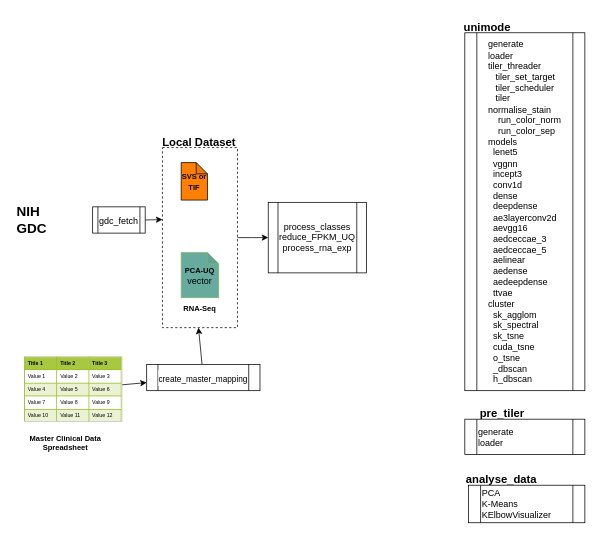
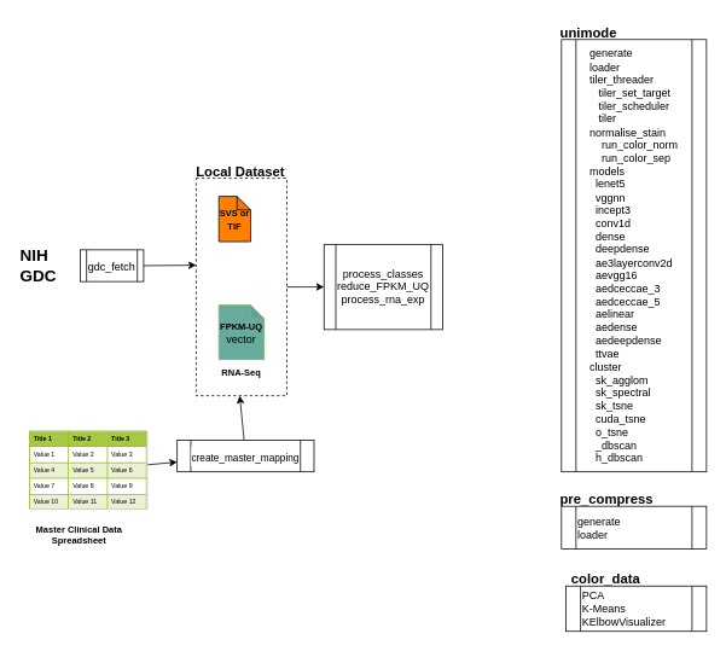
  <mxCell id="0" />
  <mxCell id="1" parent="0" />
  <mxCell id="2" style="edgeStyle=orthogonalEdgeStyle;rounded=0;orthogonalLoop=1;jettySize=auto;html=1;labelBackgroundColor=default;fontSize=15;fontColor=default;strokeColor=default;" edge="1" parent="1" source="3"><mxGeometry relative="1" as="geometry"><mxPoint x="357" y="316" as="targetPoint" /></mxGeometry></mxCell>
  <mxCell id="3" value="" style="rounded=0;whiteSpace=wrap;html=1;fontSize=10;fontColor=default;fillColor=none;gradientColor=none;strokeColor=default;dashed=1;" vertex="1" parent="1"><mxGeometry x="216" y="196" width="100" height="240" as="geometry" /></mxCell>
  <mxCell id="4" value="&lt;font&gt;&lt;b&gt;&lt;font style=&quot;font-size: 10px&quot;&gt;SVS or&lt;br&gt;TIF&lt;/font&gt;&lt;/b&gt;&lt;/font&gt;" style="shape=note;whiteSpace=wrap;html=1;backgroundOutline=1;darkOpacity=0.05;size=15;fillColor=#FF8000;strokeColor=default;fontColor=default;" vertex="1" parent="1"><mxGeometry x="241" y="216" width="35" height="50" as="geometry" /></mxCell>
- <mxCell id="5" value="&lt;div&gt;&lt;font&gt;&lt;b&gt;&lt;font style=&quot;font-size: 10px&quot;&gt;PCA-UQ&lt;/font&gt;&lt;/b&gt;&lt;br&gt;vector&lt;br&gt;&lt;/font&gt;&lt;/div&gt;" style="shape=note;whiteSpace=wrap;html=1;backgroundOutline=1;darkOpacity=0.05;size=15;fillColor=#67AB9F;strokeColor=#82b366;fontColor=default;" vertex="1" parent="1"><mxGeometry x="241" y="336" width="50" height="60" as="geometry" /></mxCell>
+ <mxCell id="5" value="&lt;div&gt;&lt;font&gt;&lt;b&gt;&lt;font style=&quot;font-size: 10px&quot;&gt;FPKM-UQ&lt;/font&gt;&lt;/b&gt;&lt;br&gt;vector&lt;br&gt;&lt;/font&gt;&lt;/div&gt;" style="shape=note;whiteSpace=wrap;html=1;backgroundOutline=1;darkOpacity=0.05;size=15;fillColor=#67AB9F;strokeColor=#82b366;fontColor=default;" vertex="1" parent="1"><mxGeometry x="241" y="336" width="50" height="60" as="geometry" /></mxCell>
  <mxCell id="6" style="edgeStyle=none;rounded=0;orthogonalLoop=1;jettySize=auto;html=1;labelBackgroundColor=default;fontSize=12;fontColor=default;strokeColor=default;" edge="1" parent="1" source="7" target="16"><mxGeometry relative="1" as="geometry" /></mxCell>
  <mxCell id="7" value="&lt;table style=&quot;width: 100% ; height: 100% ; border-collapse: collapse ; font-size: 7px&quot; width=&quot;100%&quot; cellpadding=&quot;4&quot; border=&quot;1&quot;&gt;&lt;tbody&gt;&lt;tr style=&quot;background-color: rgb(167 , 201 , 66) ; border: 1px solid rgb(152 , 191 , 33)&quot;&gt;&lt;th align=&quot;left&quot;&gt;&lt;font style=&quot;font-size: 7px&quot;&gt;Title 1&lt;/font&gt;&lt;/th&gt;&lt;th align=&quot;left&quot;&gt;&lt;font style=&quot;font-size: 7px&quot;&gt;Title 2&lt;/font&gt;&lt;/th&gt;&lt;th align=&quot;left&quot;&gt;&lt;font style=&quot;font-size: 7px&quot;&gt;Title 3&lt;/font&gt;&lt;/th&gt;&lt;/tr&gt;&lt;tr style=&quot;border: 1px solid #98bf21&quot;&gt;&lt;td&gt;&lt;font style=&quot;font-size: 7px&quot;&gt;Value 1&lt;/font&gt;&lt;/td&gt;&lt;td&gt;&lt;font style=&quot;font-size: 7px&quot;&gt;Value 2&lt;/font&gt;&lt;/td&gt;&lt;td&gt;&lt;font style=&quot;font-size: 7px&quot;&gt;Value 3&lt;/font&gt;&lt;/td&gt;&lt;/tr&gt;&lt;tr style=&quot;background-color: #eaf2d3 ; border: 1px solid #98bf21&quot;&gt;&lt;td&gt;&lt;font style=&quot;font-size: 7px&quot;&gt;Value 4&lt;/font&gt;&lt;/td&gt;&lt;td&gt;&lt;font style=&quot;font-size: 7px&quot;&gt;Value 5&lt;/font&gt;&lt;/td&gt;&lt;td&gt;&lt;font style=&quot;font-size: 7px&quot;&gt;Value 6&lt;/font&gt;&lt;/td&gt;&lt;/tr&gt;&lt;tr style=&quot;border: 1px solid #98bf21&quot;&gt;&lt;td&gt;&lt;font style=&quot;font-size: 7px&quot;&gt;Value 7&lt;/font&gt;&lt;/td&gt;&lt;td&gt;&lt;font style=&quot;font-size: 7px&quot;&gt;Value 8&lt;/font&gt;&lt;/td&gt;&lt;td&gt;&lt;font style=&quot;font-size: 7px&quot;&gt;Value 9&lt;/font&gt;&lt;/td&gt;&lt;/tr&gt;&lt;tr style=&quot;background-color: #eaf2d3 ; border: 1px solid #98bf21&quot;&gt;&lt;td&gt;&lt;font style=&quot;font-size: 7px&quot;&gt;Value 10&lt;/font&gt;&lt;/td&gt;&lt;td&gt;&lt;font style=&quot;font-size: 7px&quot;&gt;Value 11&lt;/font&gt;&lt;/td&gt;&lt;td&gt;&lt;font style=&quot;font-size: 7px&quot;&gt;Value 12&lt;/font&gt;&lt;/td&gt;&lt;/tr&gt;&lt;/tbody&gt;&lt;/table&gt;" style="text;html=1;strokeColor=#c0c0c0;fillColor=#ffffff;overflow=fill;rounded=0;fontColor=default;" vertex="1" parent="1"><mxGeometry x="32" y="475" width="130" height="86" as="geometry" /></mxCell>
  <mxCell id="8" value="&lt;b&gt;&lt;font style=&quot;font-size: 10px&quot;&gt;Master Clinical Data Spreadsheet&lt;/font&gt;&lt;/b&gt;" style="text;html=1;strokeColor=none;fillColor=none;align=center;verticalAlign=middle;whiteSpace=wrap;rounded=0;fontSize=7;fontColor=default;" vertex="1" parent="1"><mxGeometry x="27" y="575" width="120" height="30" as="geometry" /></mxCell>
  <mxCell id="9" value="&lt;font style=&quot;font-size: 10px&quot;&gt;&lt;b&gt;&lt;font style=&quot;font-size: 10px&quot;&gt;RNA-Seq&lt;br&gt;&lt;/font&gt;&lt;/b&gt;&lt;/font&gt;" style="text;html=1;strokeColor=none;fillColor=none;align=center;verticalAlign=middle;whiteSpace=wrap;rounded=0;fontSize=7;fontColor=default;" vertex="1" parent="1"><mxGeometry x="206" y="395" width="120" height="30" as="geometry" /></mxCell>
  <mxCell id="10" value="&lt;font style=&quot;font-size: 15px&quot;&gt;&lt;b&gt;&lt;font style=&quot;font-size: 15px&quot;&gt;Local &lt;font style=&quot;font-size: 15px&quot;&gt;Dataset&lt;/font&gt;&lt;/font&gt;&lt;/b&gt;&lt;/font&gt;" style="text;html=1;strokeColor=none;fillColor=none;align=center;verticalAlign=middle;whiteSpace=wrap;rounded=0;fontSize=7;fontColor=default;" vertex="1" parent="1"><mxGeometry x="205" y="174" width="120" height="30" as="geometry" /></mxCell>
  <mxCell id="11" value="&lt;b&gt;&lt;font style=&quot;font-size: 18px&quot;&gt;NIH &lt;br&gt;GDC&lt;/font&gt;&lt;/b&gt;" style="text;whiteSpace=wrap;html=1;fontSize=12;fontColor=default;" vertex="1" parent="1"><mxGeometry x="20" y="265" width="45" height="55" as="geometry" /></mxCell>
  <mxCell id="12" value="&lt;div style=&quot;font-size: 12px&quot;&gt;&lt;font style=&quot;font-size: 12px&quot;&gt;process_classes reduce_FPKM_UQ&lt;/font&gt;&lt;/div&gt;&lt;div style=&quot;font-size: 12px&quot;&gt;&lt;font style=&quot;font-size: 12px&quot;&gt;process_rna_exp&lt;/font&gt;&lt;/div&gt;" style="shape=process;whiteSpace=wrap;html=1;backgroundOutline=1;rounded=0;fontSize=18;fontColor=default;strokeColor=default;fillColor=default;gradientColor=none;" vertex="1" parent="1"><mxGeometry x="357" y="269" width="131" height="94" as="geometry" /></mxCell>
  <mxCell id="13" value="" style="rounded=0;orthogonalLoop=1;jettySize=auto;html=1;labelBackgroundColor=default;fontSize=10;fontColor=default;strokeColor=default;exitX=1;exitY=0.5;exitDx=0;exitDy=0;entryX=0;entryY=0.4;entryDx=0;entryDy=0;entryPerimeter=0;" edge="1" parent="1" source="14" target="3"><mxGeometry relative="1" as="geometry"><mxPoint x="207" y="235" as="targetPoint" /></mxGeometry></mxCell>
- <mxCell id="14" value="&lt;font style=&quot;font-size: 12px&quot;&gt;gdc_fetch&lt;/font&gt;" style="shape=process;whiteSpace=wrap;html=1;backgroundOutline=1;rounded=0;fontSize=18;fontColor=default;strokeColor=default;fillColor=default;gradientColor=none;" vertex="1" parent="1"><mxGeometry x="123" y="275" width="70" height="35" as="geometry" /></mxCell>
+ <mxCell id="14" value="&lt;font style=&quot;font-size: 12px&quot;&gt;gdc_fetch&lt;/font&gt;" style="shape=process;whiteSpace=wrap;html=1;backgroundOutline=1;rounded=0;fontSize=18;fontColor=default;strokeColor=default;fillColor=default;gradientColor=none;" vertex="1" parent="1"><mxGeometry x="88" y="275" width="70" height="35" as="geometry" /></mxCell>
  <mxCell id="15" style="edgeStyle=none;rounded=0;orthogonalLoop=1;jettySize=auto;html=1;entryX=0.34;entryY=1;entryDx=0;entryDy=0;entryPerimeter=0;labelBackgroundColor=default;fontSize=12;fontColor=default;strokeColor=default;" edge="1" parent="1" source="16"><mxGeometry relative="1" as="geometry"><mxPoint x="264" y="436" as="targetPoint" /></mxGeometry></mxCell>
  <mxCell id="16" value="&lt;font style=&quot;font-size: 11px&quot;&gt;create_master_mapping&lt;/font&gt;" style="shape=process;whiteSpace=wrap;html=1;backgroundOutline=1;rounded=0;fontSize=18;fontColor=default;strokeColor=default;fillColor=default;gradientColor=none;labelBackgroundColor=default;" vertex="1" parent="1"><mxGeometry x="195" y="485" width="151" height="35" as="geometry" /></mxCell>
  <mxCell id="17" value="&lt;div style=&quot;font-size: 12px&quot; align=&quot;left&quot;&gt;&lt;font style=&quot;font-size: 12px&quot;&gt;generate&lt;/font&gt;&lt;/div&gt;&lt;div style=&quot;font-size: 12px&quot; align=&quot;left&quot;&gt;&lt;font style=&quot;font-size: 12px&quot;&gt; loader&lt;br&gt;&lt;font style=&quot;font-size: 12px&quot;&gt;&lt;font style=&quot;font-size: 12px&quot;&gt;&lt;span&gt;tiler_threader&lt;/span&gt;&lt;/font&gt;&lt;/font&gt;&lt;/font&gt;&lt;/div&gt;&lt;div style=&quot;font-size: 12px&quot; align=&quot;left&quot;&gt;&lt;font style=&quot;font-size: 12px&quot;&gt;&lt;span&gt;&amp;nbsp;&amp;nbsp; tiler_set_target&lt;/span&gt;&lt;/font&gt;&lt;/div&gt;&lt;div style=&quot;font-size: 12px&quot; align=&quot;left&quot;&gt;&lt;font style=&quot;font-size: 12px&quot;&gt;&lt;span&gt;&amp;nbsp;&amp;nbsp; tiler_scheduler&lt;/span&gt;&lt;/font&gt;&lt;/div&gt;&lt;div style=&quot;font-size: 12px&quot; align=&quot;left&quot;&gt;&lt;font style=&quot;font-size: 12px&quot;&gt;&lt;span&gt;&amp;nbsp;&amp;nbsp; tiler&lt;/span&gt;&lt;/font&gt;&lt;/div&gt;&lt;div style=&quot;font-size: 12px&quot; align=&quot;left&quot;&gt;&lt;font style=&quot;font-size: 12px&quot;&gt;&lt;span&gt;    &lt;/span&gt;&lt;/font&gt;&lt;/div&gt;&lt;div style=&quot;font-size: 12px&quot; align=&quot;left&quot;&gt;&lt;font style=&quot;font-size: 12px&quot;&gt;&lt;span&gt;&lt;/span&gt;normalise_stain&lt;/font&gt;&lt;/div&gt;&lt;div style=&quot;font-size: 12px&quot; align=&quot;left&quot;&gt;&lt;font style=&quot;font-size: 12px&quot;&gt;&amp;nbsp;&amp;nbsp;&amp;nbsp; run_color_norm&lt;/font&gt;&lt;/div&gt;&lt;div style=&quot;font-size: 12px&quot; align=&quot;left&quot;&gt;&lt;font style=&quot;font-size: 12px&quot;&gt;&amp;nbsp;&amp;nbsp;&amp;nbsp; run_color_sep&lt;/font&gt;&lt;/div&gt;&lt;div style=&quot;font-size: 12px&quot; align=&quot;left&quot;&gt;&lt;font style=&quot;font-size: 12px&quot;&gt;models&lt;/font&gt;&lt;/div&gt;&lt;div style=&quot;font-size: 12px&quot; align=&quot;left&quot;&gt;&lt;font style=&quot;font-size: 12px&quot;&gt;&amp;nbsp; lenet5&lt;/font&gt;&lt;/div&gt;&lt;div style=&quot;font-size: 12px&quot; align=&quot;left&quot;&gt;&lt;font style=&quot;font-size: 12px&quot;&gt;&amp;nbsp; vggnn&lt;/font&gt;&lt;/div&gt;&lt;div style=&quot;font-size: 12px&quot; align=&quot;left&quot;&gt;&lt;font style=&quot;font-size: 12px&quot;&gt;&amp;nbsp; incept3&lt;/font&gt;&lt;/div&gt;&lt;div style=&quot;font-size: 12px&quot; align=&quot;left&quot;&gt;&lt;font style=&quot;font-size: 12px&quot;&gt;&amp;nbsp; conv1d&lt;/font&gt;&lt;/div&gt;&lt;div style=&quot;font-size: 12px&quot; align=&quot;left&quot;&gt;&lt;font style=&quot;font-size: 12px&quot;&gt;&amp;nbsp; dense&lt;/font&gt;&lt;/div&gt;&lt;div style=&quot;font-size: 12px&quot; align=&quot;left&quot;&gt;&lt;font style=&quot;font-size: 12px&quot;&gt;&amp;nbsp; deepdense&lt;br&gt;&lt;/font&gt;&lt;/div&gt;&lt;div style=&quot;font-size: 12px&quot; align=&quot;left&quot;&gt;&lt;font style=&quot;font-size: 12px&quot;&gt;&amp;nbsp; ae3layerconv2d&lt;/font&gt;&lt;/div&gt;&lt;div style=&quot;font-size: 12px&quot; align=&quot;left&quot;&gt;&lt;font style=&quot;font-size: 12px&quot;&gt;&amp;nbsp; aevgg16&lt;br&gt;&lt;/font&gt;&lt;/div&gt;&lt;div style=&quot;font-size: 12px&quot; align=&quot;left&quot;&gt;&lt;font style=&quot;font-size: 12px&quot;&gt;&amp;nbsp; aedceccae_3&lt;br&gt;&lt;/font&gt;&lt;/div&gt;&lt;div style=&quot;font-size: 12px&quot; align=&quot;left&quot;&gt;&lt;font style=&quot;font-size: 12px&quot;&gt;&amp;nbsp; aedceccae_5&lt;/font&gt;&lt;/div&gt;&lt;div style=&quot;font-size: 12px&quot; align=&quot;left&quot;&gt;&lt;font style=&quot;font-size: 12px&quot;&gt;&amp;nbsp; aelinear&lt;br&gt;&lt;/font&gt;&lt;/div&gt;&lt;div style=&quot;font-size: 12px&quot; align=&quot;left&quot;&gt;&lt;font style=&quot;font-size: 12px&quot;&gt;&amp;nbsp; aedense&lt;br&gt;&lt;/font&gt;&lt;/div&gt;&lt;div style=&quot;font-size: 12px&quot; align=&quot;left&quot;&gt;&lt;font style=&quot;font-size: 12px&quot;&gt;&amp;nbsp; aedeepdense&lt;/font&gt;&lt;/div&gt;&lt;div style=&quot;font-size: 12px&quot; align=&quot;left&quot;&gt;&lt;font style=&quot;font-size: 12px&quot;&gt;&amp;nbsp; ttvae&lt;br&gt;&lt;/font&gt;&lt;/div&gt;&lt;div style=&quot;font-size: 12px&quot; align=&quot;left&quot;&gt;&lt;font style=&quot;font-size: 12px&quot;&gt;cluster&lt;/font&gt;&lt;/div&gt;&lt;div style=&quot;font-size: 12px&quot; align=&quot;left&quot;&gt;&lt;font style=&quot;font-size: 12px&quot;&gt;&amp;nbsp; sk_agglom&lt;/font&gt;&lt;/div&gt;&lt;div style=&quot;font-size: 12px&quot; align=&quot;left&quot;&gt;&lt;font style=&quot;font-size: 12px&quot;&gt;&amp;nbsp; sk_spectral&lt;/font&gt;&lt;/div&gt;&lt;div style=&quot;font-size: 12px&quot; align=&quot;left&quot;&gt;&lt;font style=&quot;font-size: 12px&quot;&gt;&amp;nbsp; sk_tsne&lt;/font&gt;&lt;/div&gt;&lt;div style=&quot;font-size: 12px&quot; align=&quot;left&quot;&gt;&lt;font style=&quot;font-size: 12px&quot;&gt;&amp;nbsp; cuda_tsne&lt;/font&gt;&lt;/div&gt;&lt;div style=&quot;font-size: 12px&quot; align=&quot;left&quot;&gt;&lt;font style=&quot;font-size: 12px&quot;&gt;&amp;nbsp; o_tsne&lt;/font&gt;&lt;/div&gt;&lt;div style=&quot;font-size: 12px&quot; align=&quot;left&quot;&gt;&lt;font style=&quot;font-size: 12px&quot;&gt;&amp;nbsp; _dbscan&lt;/font&gt;&lt;/div&gt;&lt;div style=&quot;font-size: 12px&quot; align=&quot;left&quot;&gt;&lt;font style=&quot;font-size: 12px&quot;&gt;&amp;nbsp; h_dbscan&lt;br&gt;&lt;/font&gt;&lt;/div&gt;" style="shape=process;whiteSpace=wrap;html=1;backgroundOutline=1;rounded=0;fontSize=18;fontColor=default;strokeColor=default;fillColor=default;gradientColor=none;" vertex="1" parent="1"><mxGeometry x="619" y="43" width="160" height="477" as="geometry" /></mxCell>
  <mxCell id="18" value="&lt;b&gt;&lt;font style=&quot;font-size: 15px&quot;&gt;unimode&lt;/font&gt;&lt;/b&gt;" style="text;html=1;align=center;verticalAlign=middle;whiteSpace=wrap;rounded=0;fontSize=7;fontColor=default;fillColor=none;strokeColor=none;" vertex="1" parent="1"><mxGeometry x="589" y="20" width="120" height="30" as="geometry" /></mxCell>
  <mxCell id="19" value="&lt;div style=&quot;font-size: 12px&quot; align=&quot;left&quot;&gt;&lt;font style=&quot;font-size: 12px&quot;&gt;generate&lt;/font&gt;&lt;/div&gt;&lt;div style=&quot;font-size: 12px&quot; align=&quot;left&quot;&gt;&lt;font style=&quot;font-size: 12px&quot;&gt; loader&lt;font style=&quot;font-size: 12px&quot;&gt;&lt;font style=&quot;font-size: 12px&quot;&gt;&lt;span&gt;&lt;/span&gt;&lt;/font&gt;&lt;/font&gt;&lt;/font&gt;&lt;/div&gt;" style="shape=process;whiteSpace=wrap;html=1;backgroundOutline=1;rounded=0;fontSize=18;fontColor=default;strokeColor=default;fillColor=default;gradientColor=none;align=left;" vertex="1" parent="1"><mxGeometry x="619" y="558" width="160" height="47" as="geometry" /></mxCell>
- <mxCell id="20" value="&lt;b&gt;&lt;font style=&quot;font-size: 15px&quot;&gt;pre_tiler&lt;/font&gt;&lt;/b&gt;" style="text;html=1;align=center;verticalAlign=middle;whiteSpace=wrap;rounded=0;fontSize=7;fontColor=default;fillColor=none;strokeColor=none;" vertex="1" parent="1"><mxGeometry x="609" y="535" width="120" height="30" as="geometry" /></mxCell>
+ <mxCell id="20" value="&lt;b&gt;&lt;font style=&quot;font-size: 15px&quot;&gt;pre_compress&lt;/font&gt;&lt;/b&gt;" style="text;html=1;align=center;verticalAlign=middle;whiteSpace=wrap;rounded=0;fontSize=7;fontColor=default;fillColor=none;strokeColor=none;" vertex="1" parent="1"><mxGeometry x="609" y="535" width="120" height="30" as="geometry" /></mxCell>
  <mxCell id="21" value="&lt;div style=&quot;font-size: 12px&quot; align=&quot;left&quot;&gt;&lt;font style=&quot;font-size: 12px&quot;&gt;PCA&lt;/font&gt;&lt;/div&gt;&lt;div style=&quot;font-size: 12px&quot;&gt;&lt;font style=&quot;font-size: 12px&quot;&gt;K-Means&lt;/font&gt;&lt;/div&gt;&lt;div style=&quot;font-size: 12px&quot;&gt;&lt;font style=&quot;font-size: 12px&quot;&gt;KElbowVisualizer&lt;br&gt;&lt;/font&gt;&lt;/div&gt;" style="shape=process;whiteSpace=wrap;html=1;backgroundOutline=1;rounded=0;fontSize=18;fontColor=default;strokeColor=default;fillColor=default;gradientColor=none;align=left;" vertex="1" parent="1"><mxGeometry x="624" y="646" width="155" height="50" as="geometry" /></mxCell>
- <mxCell id="22" value="&lt;b&gt;&lt;font style=&quot;font-size: 15px&quot;&gt;analyse_data&lt;/font&gt;&lt;/b&gt;" style="text;html=1;align=center;verticalAlign=middle;whiteSpace=wrap;rounded=0;fontSize=7;fontColor=default;fillColor=none;strokeColor=none;" vertex="1" parent="1"><mxGeometry x="608" y="623" width="120" height="30" as="geometry" /></mxCell>
+ <mxCell id="22" value="&lt;b&gt;&lt;font style=&quot;font-size: 15px&quot;&gt;color_data&lt;/font&gt;&lt;/b&gt;" style="text;html=1;align=center;verticalAlign=middle;whiteSpace=wrap;rounded=0;fontSize=7;fontColor=default;fillColor=none;strokeColor=none;" vertex="1" parent="1"><mxGeometry x="608" y="623" width="120" height="30" as="geometry" /></mxCell>
